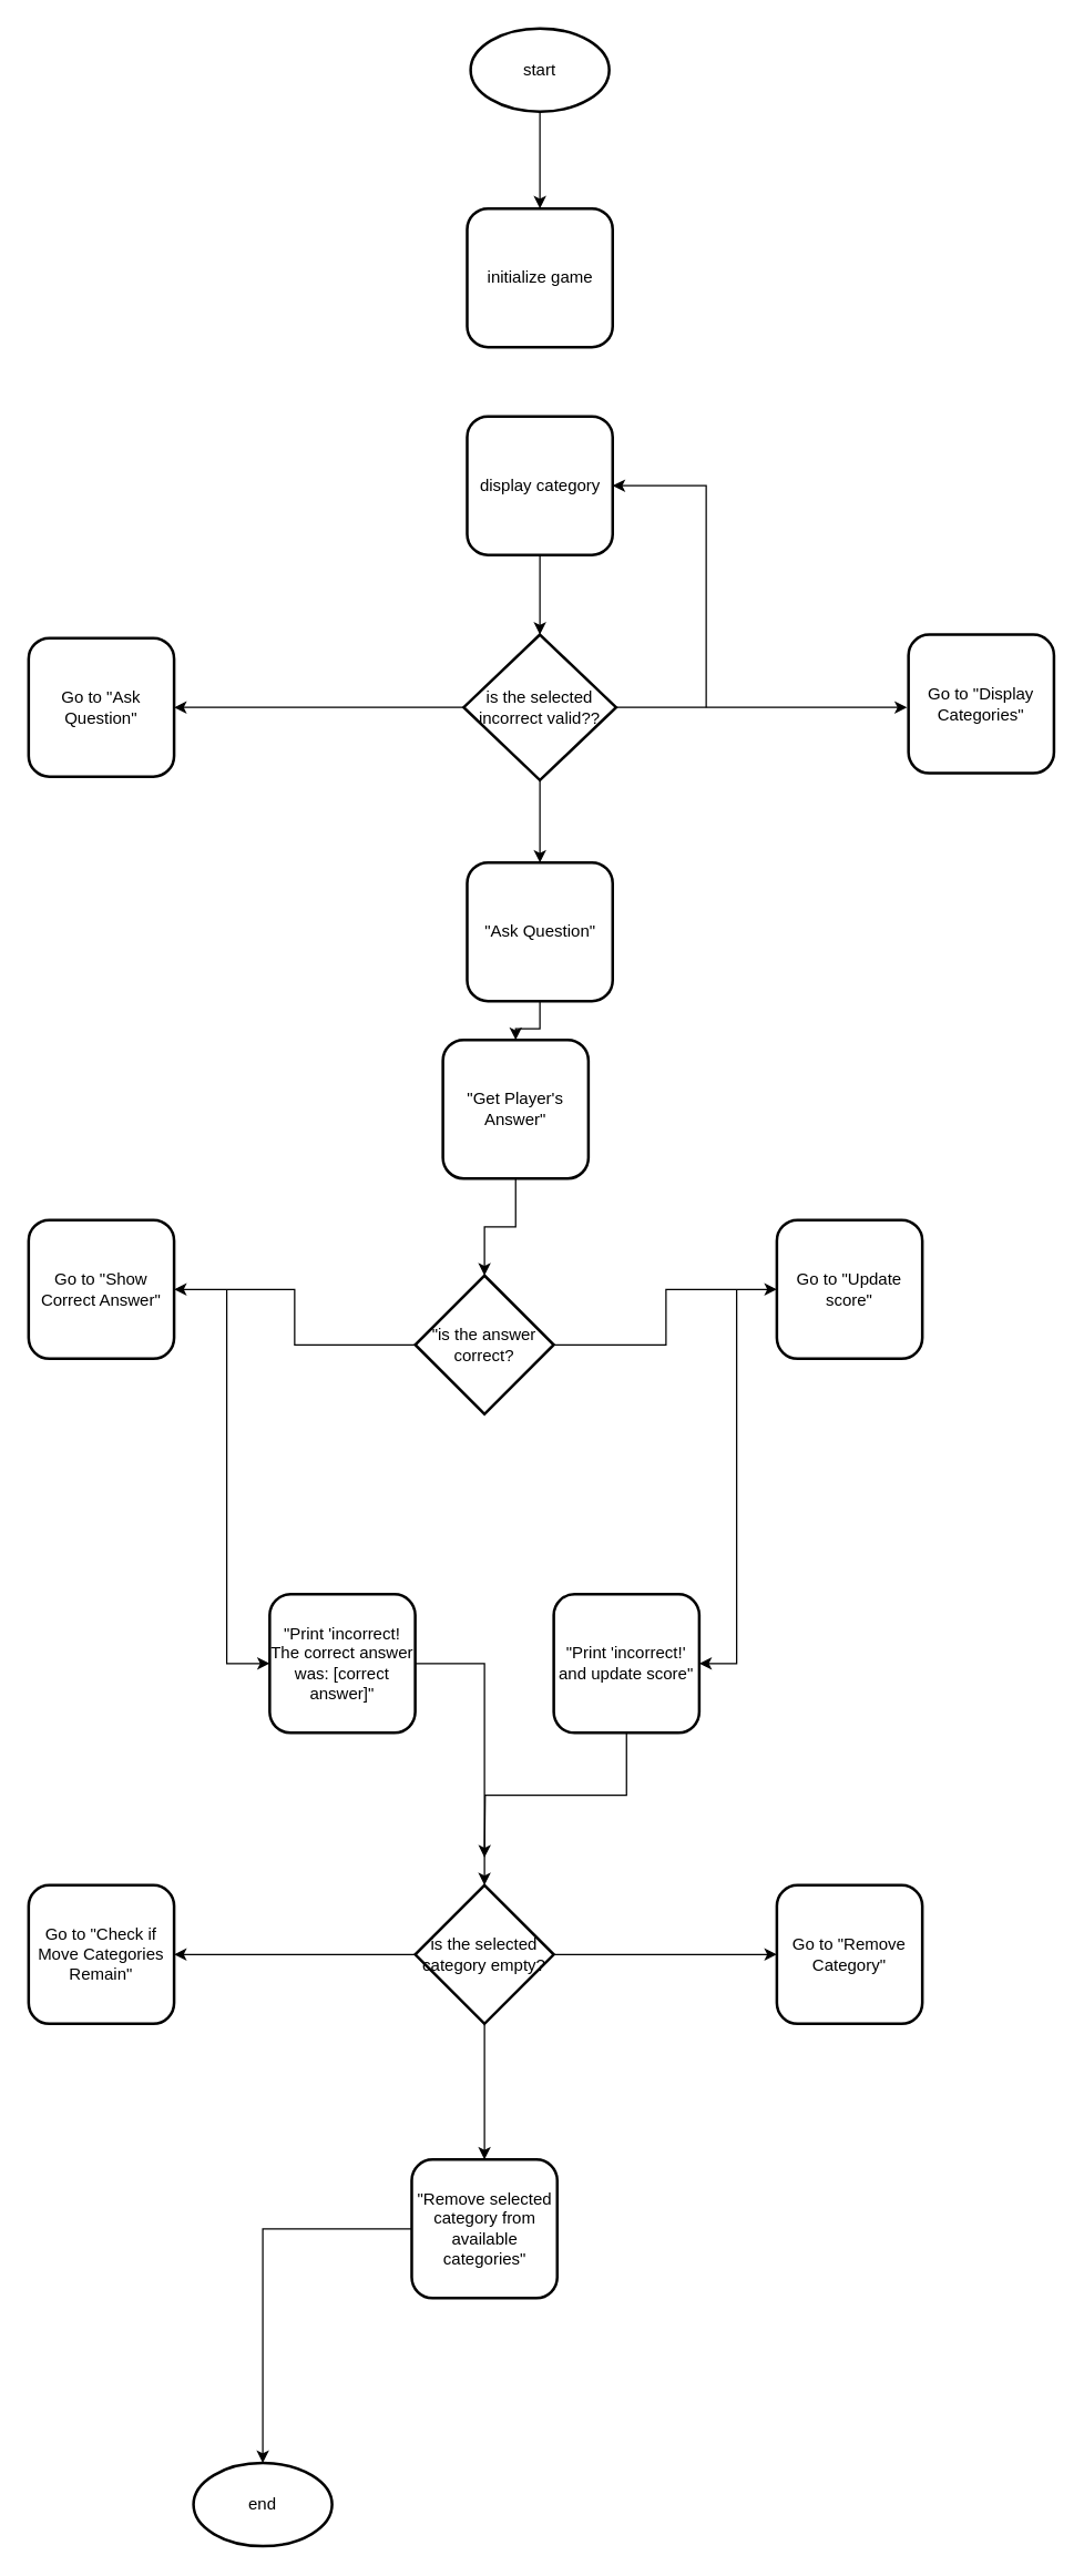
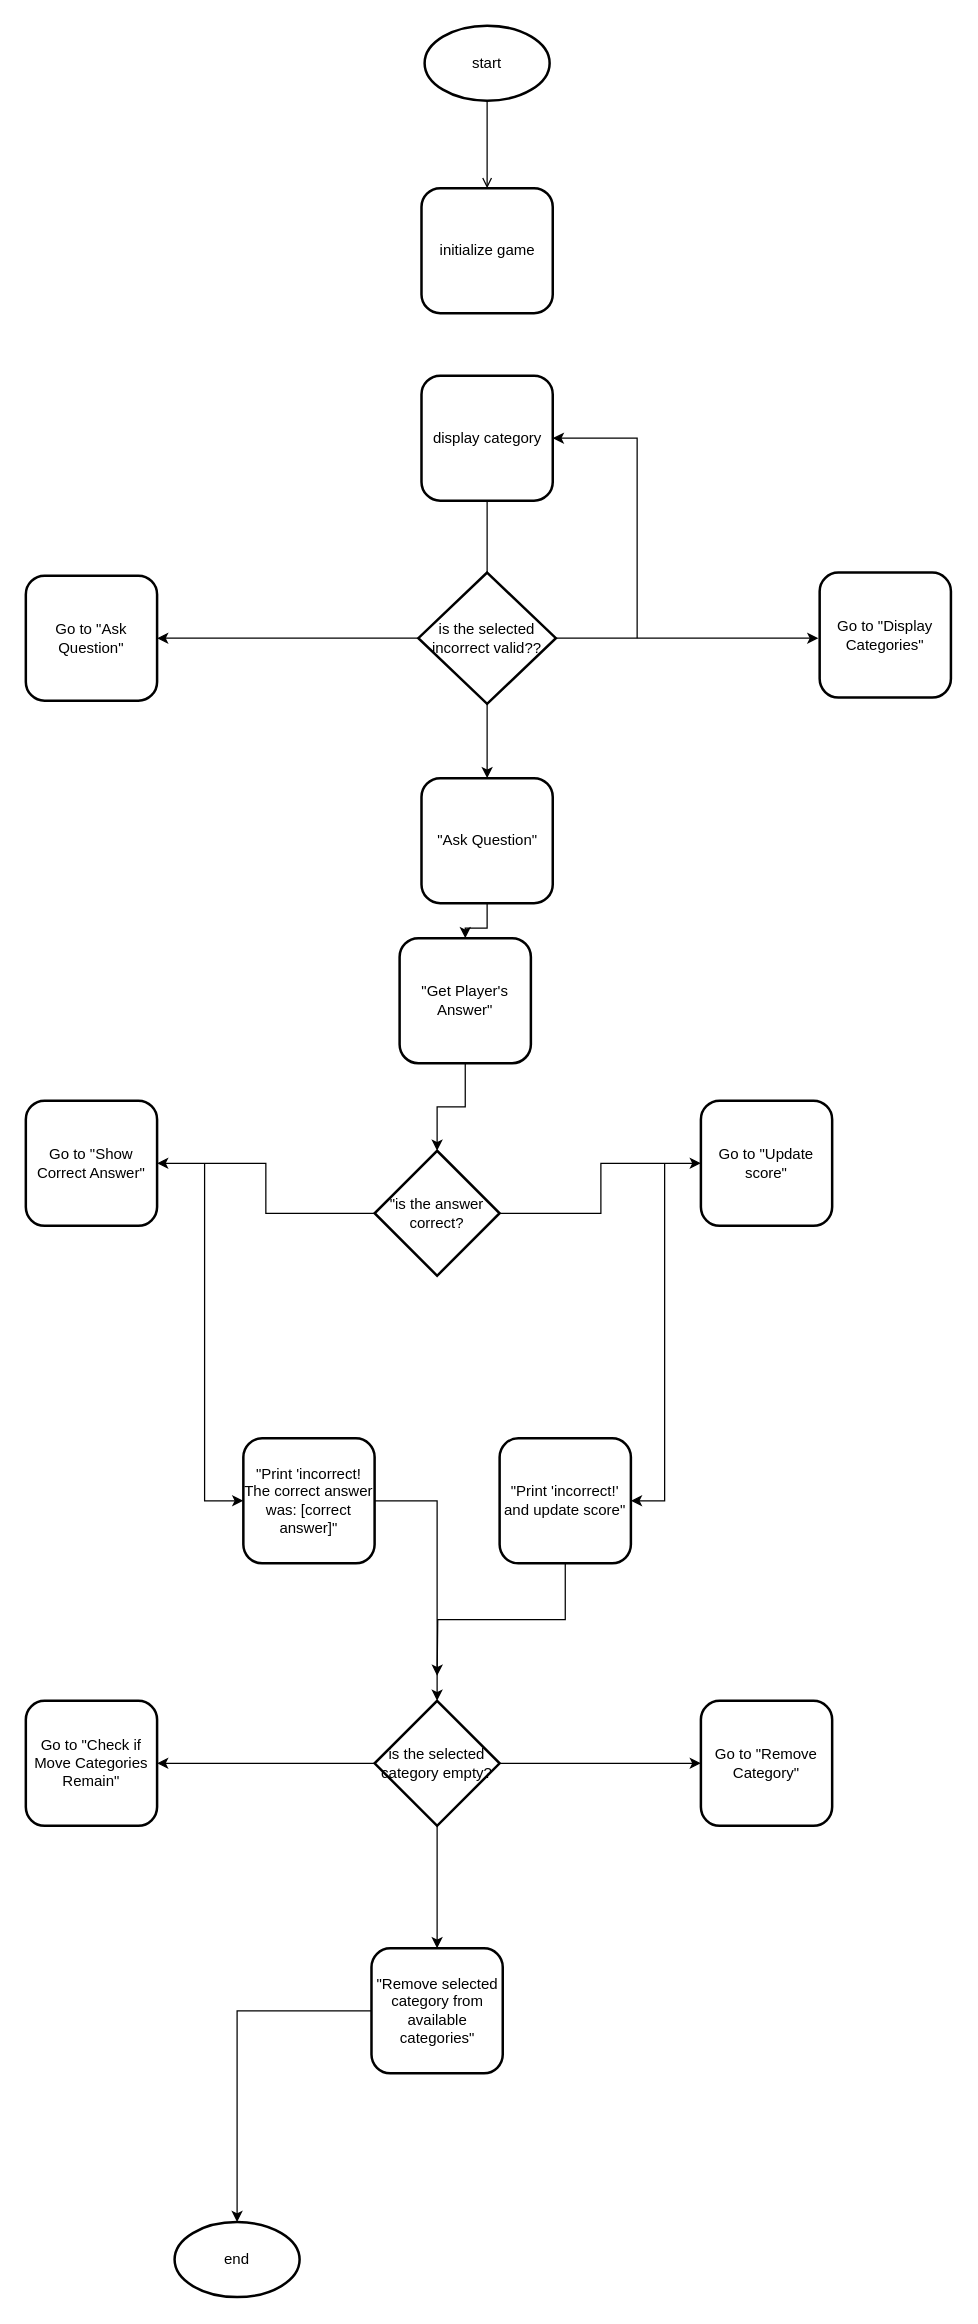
  <mxCell id="0" />
  <mxCell id="1" parent="0" />
- <mxCell id="2" value="" style="edgeStyle=orthogonalEdgeStyle;rounded=0;orthogonalLoop=1;jettySize=auto;html=1;" edge="1" parent="1" source="3" target="4"><mxGeometry relative="1" as="geometry" /></mxCell>
+ <mxCell id="2" value="" style="edgeStyle=orthogonalEdgeStyle;rounded=0;orthogonalLoop=1;jettySize=auto;html=1;endArrow=open;" edge="1" parent="1" source="3" target="4"><mxGeometry relative="1" as="geometry" /></mxCell>
  <mxCell id="3" value="start" style="strokeWidth=2;html=1;shape=mxgraph.flowchart.start_1;whiteSpace=wrap;" parent="1" vertex="1"><mxGeometry x="339" y="20" width="100" height="60" as="geometry" /></mxCell>
  <mxCell id="4" value="initialize game" style="rounded=1;whiteSpace=wrap;html=1;strokeWidth=2;" vertex="1" parent="1"><mxGeometry x="336.5" y="150" width="105" height="100" as="geometry" /></mxCell>
- <mxCell id="5" value="" style="edgeStyle=orthogonalEdgeStyle;rounded=0;orthogonalLoop=1;jettySize=auto;html=1;" edge="1" parent="1" source="7" target="11"><mxGeometry relative="1" as="geometry" /></mxCell>
+ <mxCell id="5" value="" style="edgeStyle=orthogonalEdgeStyle;rounded=0;orthogonalLoop=1;jettySize=auto;html=1;endArrow=none;" edge="1" parent="1" source="7" target="11"><mxGeometry relative="1" as="geometry" /></mxCell>
  <mxCell id="6" style="edgeStyle=orthogonalEdgeStyle;rounded=0;orthogonalLoop=1;jettySize=auto;html=1;entryX=1;entryY=0.5;entryDx=0;entryDy=0;" edge="1" parent="1" target="7"><mxGeometry relative="1" as="geometry"><mxPoint x="509" y="350" as="targetPoint" /><mxPoint x="509" y="510" as="sourcePoint" /><Array as="points"><mxPoint x="509" y="350" /></Array></mxGeometry></mxCell>
  <mxCell id="7" value="display category" style="rounded=1;whiteSpace=wrap;html=1;strokeWidth=2;" vertex="1" parent="1"><mxGeometry x="336.5" y="300" width="105" height="100" as="geometry" /></mxCell>
  <mxCell id="8" value="" style="edgeStyle=orthogonalEdgeStyle;rounded=0;orthogonalLoop=1;jettySize=auto;html=1;" edge="1" parent="1" source="11" target="12"><mxGeometry relative="1" as="geometry" /></mxCell>
  <mxCell id="9" value="" style="edgeStyle=orthogonalEdgeStyle;rounded=0;orthogonalLoop=1;jettySize=auto;html=1;exitX=1;exitY=0.5;exitDx=0;exitDy=0;exitPerimeter=0;" edge="1" parent="1" source="11"><mxGeometry relative="1" as="geometry"><mxPoint x="509" y="510" as="sourcePoint" /><mxPoint x="654" y="510" as="targetPoint" /></mxGeometry></mxCell>
  <mxCell id="10" value="" style="edgeStyle=orthogonalEdgeStyle;rounded=0;orthogonalLoop=1;jettySize=auto;html=1;" edge="1" parent="1" source="11" target="15"><mxGeometry relative="1" as="geometry" /></mxCell>
  <mxCell id="11" value="is the selected incorrect valid??" style="strokeWidth=2;html=1;shape=mxgraph.flowchart.decision;whiteSpace=wrap;" vertex="1" parent="1"><mxGeometry x="334" y="457.5" width="110" height="105" as="geometry" /></mxCell>
  <mxCell id="12" value="Go to &quot;Ask Question&quot;" style="rounded=1;whiteSpace=wrap;html=1;strokeWidth=2;" vertex="1" parent="1"><mxGeometry x="20" y="460" width="105" height="100" as="geometry" /></mxCell>
  <mxCell id="13" value="Go to &quot;Display Categories&quot;" style="rounded=1;whiteSpace=wrap;html=1;strokeWidth=2;" vertex="1" parent="1"><mxGeometry x="655" y="457.5" width="105" height="100" as="geometry" /></mxCell>
  <mxCell id="14" value="" style="edgeStyle=orthogonalEdgeStyle;rounded=0;orthogonalLoop=1;jettySize=auto;html=1;" edge="1" parent="1" source="15" target="17"><mxGeometry relative="1" as="geometry" /></mxCell>
  <mxCell id="15" value="&quot;Ask Question&quot;" style="rounded=1;whiteSpace=wrap;html=1;strokeWidth=2;" vertex="1" parent="1"><mxGeometry x="336.5" y="622" width="105" height="100" as="geometry" /></mxCell>
  <mxCell id="16" value="" style="edgeStyle=orthogonalEdgeStyle;rounded=0;orthogonalLoop=1;jettySize=auto;html=1;" edge="1" parent="1" source="17" target="20"><mxGeometry relative="1" as="geometry" /></mxCell>
  <mxCell id="17" value="&quot;Get Player's Answer&quot;" style="rounded=1;whiteSpace=wrap;html=1;strokeWidth=2;" vertex="1" parent="1"><mxGeometry x="319" y="750" width="105" height="100" as="geometry" /></mxCell>
  <mxCell id="18" value="" style="edgeStyle=orthogonalEdgeStyle;rounded=0;orthogonalLoop=1;jettySize=auto;html=1;" edge="1" parent="1" source="20" target="21"><mxGeometry relative="1" as="geometry" /></mxCell>
  <mxCell id="19" value="" style="edgeStyle=orthogonalEdgeStyle;rounded=0;orthogonalLoop=1;jettySize=auto;html=1;" edge="1" parent="1" source="20" target="22"><mxGeometry relative="1" as="geometry"><Array as="points"><mxPoint x="480" y="970" /><mxPoint x="480" y="930" /></Array></mxGeometry></mxCell>
  <mxCell id="20" value="&quot;is the answer correct?" style="strokeWidth=2;html=1;shape=mxgraph.flowchart.decision;whiteSpace=wrap;" vertex="1" parent="1"><mxGeometry x="299" y="920" width="100" height="100" as="geometry" /></mxCell>
  <mxCell id="21" value="Go to &quot;Show Correct Answer&quot;" style="rounded=1;whiteSpace=wrap;html=1;strokeWidth=2;" vertex="1" parent="1"><mxGeometry x="20" y="880" width="105" height="100" as="geometry" /></mxCell>
  <mxCell id="22" value="Go to &quot;Update score&quot;" style="rounded=1;whiteSpace=wrap;html=1;strokeWidth=2;" vertex="1" parent="1"><mxGeometry x="560" y="880" width="105" height="100" as="geometry" /></mxCell>
  <mxCell id="23" style="edgeStyle=orthogonalEdgeStyle;rounded=0;orthogonalLoop=1;jettySize=auto;html=1;entryX=0;entryY=0.5;entryDx=0;entryDy=0;" edge="1" parent="1" target="25"><mxGeometry relative="1" as="geometry"><mxPoint x="190" y="1200" as="targetPoint" /><mxPoint x="163" y="930" as="sourcePoint" /><Array as="points"><mxPoint x="163" y="1200" /></Array></mxGeometry></mxCell>
  <mxCell id="24" style="edgeStyle=orthogonalEdgeStyle;rounded=0;orthogonalLoop=1;jettySize=auto;html=1;exitX=1;exitY=0.5;exitDx=0;exitDy=0;entryX=0.5;entryY=0;entryDx=0;entryDy=0;entryPerimeter=0;" edge="1" parent="1" source="25" target="32"><mxGeometry relative="1" as="geometry"><mxPoint x="349" y="1357" as="targetPoint" /><mxPoint x="310" y="1210" as="sourcePoint" /></mxGeometry></mxCell>
  <mxCell id="25" value="&quot;Print 'incorrect! The correct answer was: [correct answer]&quot;" style="rounded=1;whiteSpace=wrap;html=1;strokeWidth=2;" vertex="1" parent="1"><mxGeometry x="194" y="1150" width="105" height="100" as="geometry" /></mxCell>
  <mxCell id="26" style="edgeStyle=orthogonalEdgeStyle;rounded=0;orthogonalLoop=1;jettySize=auto;html=1;entryX=1;entryY=0.5;entryDx=0;entryDy=0;" edge="1" parent="1" target="28"><mxGeometry relative="1" as="geometry"><mxPoint x="508" y="1200" as="targetPoint" /><mxPoint x="531" y="930" as="sourcePoint" /><Array as="points"><mxPoint x="531" y="1200" /></Array></mxGeometry></mxCell>
  <mxCell id="27" style="edgeStyle=orthogonalEdgeStyle;rounded=0;orthogonalLoop=1;jettySize=auto;html=1;exitX=0.5;exitY=1;exitDx=0;exitDy=0;" edge="1" parent="1" source="28"><mxGeometry relative="1" as="geometry"><mxPoint x="349" y="1340" as="targetPoint" /></mxGeometry></mxCell>
  <mxCell id="28" value="&quot;Print 'incorrect!' and update score&quot;" style="rounded=1;whiteSpace=wrap;html=1;strokeWidth=2;" vertex="1" parent="1"><mxGeometry x="399" y="1150" width="105" height="100" as="geometry" /></mxCell>
  <mxCell id="29" style="edgeStyle=orthogonalEdgeStyle;rounded=0;orthogonalLoop=1;jettySize=auto;html=1;entryX=0;entryY=0.5;entryDx=0;entryDy=0;" edge="1" parent="1" source="32" target="33"><mxGeometry relative="1" as="geometry" /></mxCell>
  <mxCell id="30" style="edgeStyle=orthogonalEdgeStyle;rounded=0;orthogonalLoop=1;jettySize=auto;html=1;entryX=1;entryY=0.5;entryDx=0;entryDy=0;" edge="1" parent="1" source="32" target="34"><mxGeometry relative="1" as="geometry" /></mxCell>
  <mxCell id="31" value="" style="edgeStyle=orthogonalEdgeStyle;rounded=0;orthogonalLoop=1;jettySize=auto;html=1;" edge="1" parent="1" source="32" target="36"><mxGeometry relative="1" as="geometry" /></mxCell>
  <mxCell id="32" value="is the selected category empty?" style="strokeWidth=2;html=1;shape=mxgraph.flowchart.decision;whiteSpace=wrap;" vertex="1" parent="1"><mxGeometry x="299" y="1360" width="100" height="100" as="geometry" /></mxCell>
  <mxCell id="33" value="Go to &quot;Remove Category&quot;" style="rounded=1;whiteSpace=wrap;html=1;strokeWidth=2;" vertex="1" parent="1"><mxGeometry x="560" y="1360" width="105" height="100" as="geometry" /></mxCell>
  <mxCell id="34" value="Go to &quot;Check if Move Categories Remain&quot;" style="rounded=1;whiteSpace=wrap;html=1;strokeWidth=2;" vertex="1" parent="1"><mxGeometry x="20" y="1360" width="105" height="100" as="geometry" /></mxCell>
  <mxCell id="35" value="" style="edgeStyle=orthogonalEdgeStyle;rounded=0;orthogonalLoop=1;jettySize=auto;html=1;" edge="1" parent="1" source="36" target="37"><mxGeometry relative="1" as="geometry" /></mxCell>
  <mxCell id="36" value="&quot;Remove selected category from available categories&quot;" style="rounded=1;whiteSpace=wrap;html=1;strokeWidth=2;" vertex="1" parent="1"><mxGeometry x="296.5" y="1558" width="105" height="100" as="geometry" /></mxCell>
  <mxCell id="37" value="end" style="strokeWidth=2;html=1;shape=mxgraph.flowchart.start_1;whiteSpace=wrap;" vertex="1" parent="1"><mxGeometry x="139" y="1777" width="100" height="60" as="geometry" /></mxCell>
